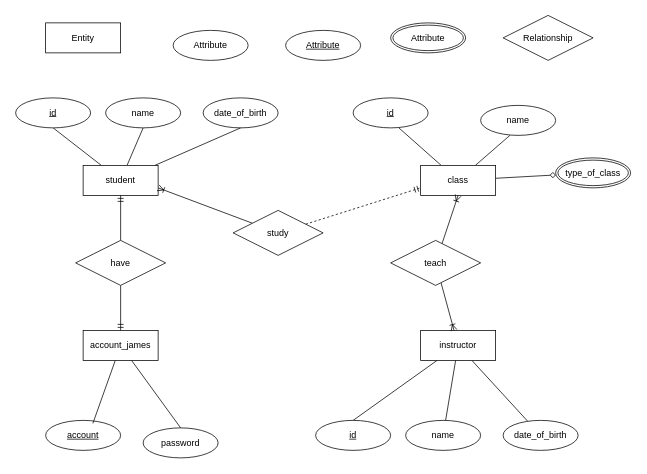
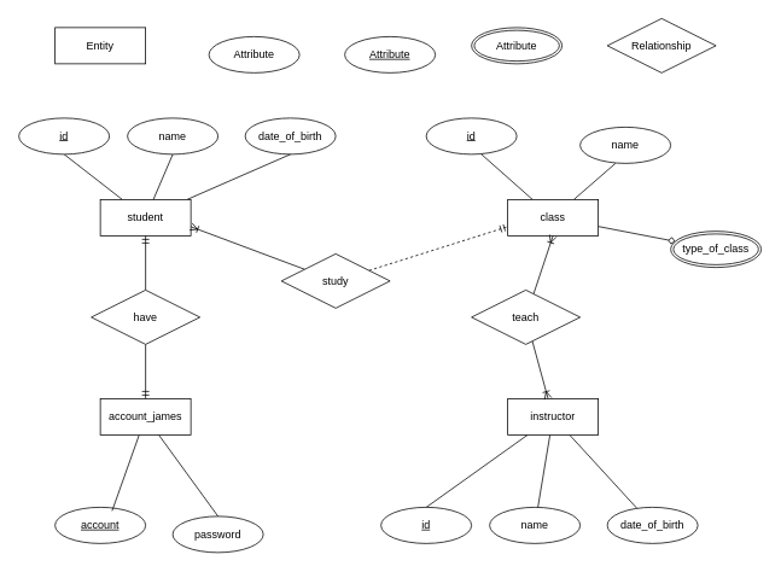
  <mxCell id="0" />
  <mxCell id="1" parent="0" />
  <mxCell id="2" value="Entity" style="whiteSpace=wrap;html=1;align=center;" parent="1" vertex="1"><mxGeometry x="60" y="30" width="100" height="40" as="geometry" /></mxCell>
  <mxCell id="3" value="account" style="ellipse;whiteSpace=wrap;html=1;align=center;fontStyle=4;" parent="1" vertex="1"><mxGeometry x="60" y="560" width="100" height="40" as="geometry" /></mxCell>
  <mxCell id="4" value="Relationship" style="shape=rhombus;perimeter=rhombusPerimeter;whiteSpace=wrap;html=1;align=center;" parent="1" vertex="1"><mxGeometry x="670" y="20" width="120" height="60" as="geometry" /></mxCell>
  <mxCell id="5" value="Attribute" style="ellipse;shape=doubleEllipse;margin=3;whiteSpace=wrap;html=1;align=center;" parent="1" vertex="1"><mxGeometry x="520" y="30" width="100" height="40" as="geometry" /></mxCell>
  <mxCell id="6" value="date_of_birth" style="ellipse;whiteSpace=wrap;html=1;align=center;" parent="1" vertex="1"><mxGeometry x="270" y="130" width="100" height="40" as="geometry" /></mxCell>
  <mxCell id="7" style="rounded=0;orthogonalLoop=1;jettySize=auto;html=1;entryX=0.5;entryY=1;entryDx=0;entryDy=0;endArrow=none;endFill=0;" edge="1" parent="1" source="10" target="22"><mxGeometry relative="1" as="geometry" /></mxCell>
  <mxCell id="8" style="edgeStyle=none;rounded=0;orthogonalLoop=1;jettySize=auto;html=1;entryX=0.5;entryY=1;entryDx=0;entryDy=0;endArrow=none;endFill=0;" edge="1" parent="1" source="10" target="23"><mxGeometry relative="1" as="geometry" /></mxCell>
  <mxCell id="9" style="edgeStyle=none;rounded=0;orthogonalLoop=1;jettySize=auto;html=1;entryX=0.5;entryY=1;entryDx=0;entryDy=0;endArrow=none;endFill=0;" edge="1" parent="1" source="10" target="6"><mxGeometry relative="1" as="geometry" /></mxCell>
  <mxCell id="10" value="student" style="whiteSpace=wrap;html=1;align=center;" vertex="1" parent="1"><mxGeometry x="110" y="220" width="100" height="40" as="geometry" /></mxCell>
  <mxCell id="11" style="edgeStyle=none;rounded=0;orthogonalLoop=1;jettySize=auto;html=1;entryX=0.61;entryY=1;entryDx=0;entryDy=0;entryPerimeter=0;endArrow=none;endFill=0;" edge="1" parent="1" source="14" target="25"><mxGeometry relative="1" as="geometry" /></mxCell>
  <mxCell id="12" style="edgeStyle=none;rounded=0;orthogonalLoop=1;jettySize=auto;html=1;entryX=0.39;entryY=1;entryDx=0;entryDy=0;entryPerimeter=0;endArrow=none;endFill=0;" edge="1" parent="1" source="14" target="26"><mxGeometry relative="1" as="geometry" /></mxCell>
  <mxCell id="13" style="edgeStyle=none;rounded=0;orthogonalLoop=1;jettySize=auto;html=1;endArrow=diamond;endFill=0;" edge="1" parent="1" source="14" target="41"><mxGeometry relative="1" as="geometry" /></mxCell>
  <mxCell id="14" value="class" style="whiteSpace=wrap;html=1;align=center;" vertex="1" parent="1"><mxGeometry x="560" y="220" width="100" height="40" as="geometry" /></mxCell>
  <mxCell id="15" style="edgeStyle=none;rounded=0;orthogonalLoop=1;jettySize=auto;html=1;entryX=0.63;entryY=0.1;entryDx=0;entryDy=0;entryPerimeter=0;endArrow=none;endFill=0;" edge="1" parent="1" source="17" target="3"><mxGeometry relative="1" as="geometry" /></mxCell>
  <mxCell id="16" style="edgeStyle=none;rounded=0;orthogonalLoop=1;jettySize=auto;html=1;entryX=0.5;entryY=0;entryDx=0;entryDy=0;endArrow=none;endFill=0;" edge="1" parent="1" source="17" target="31"><mxGeometry relative="1" as="geometry" /></mxCell>
  <mxCell id="17" value="account_james" style="whiteSpace=wrap;html=1;align=center;" vertex="1" parent="1"><mxGeometry x="110" y="440" width="100" height="40" as="geometry" /></mxCell>
  <mxCell id="18" style="edgeStyle=none;rounded=0;orthogonalLoop=1;jettySize=auto;html=1;entryX=0.5;entryY=0;entryDx=0;entryDy=0;endArrow=none;endFill=0;" edge="1" parent="1" source="21" target="28"><mxGeometry relative="1" as="geometry" /></mxCell>
  <mxCell id="19" style="edgeStyle=none;rounded=0;orthogonalLoop=1;jettySize=auto;html=1;endArrow=none;endFill=0;" edge="1" parent="1" source="21" target="29"><mxGeometry relative="1" as="geometry" /></mxCell>
  <mxCell id="20" style="edgeStyle=none;rounded=0;orthogonalLoop=1;jettySize=auto;html=1;endArrow=none;endFill=0;" edge="1" parent="1" source="21" target="27"><mxGeometry relative="1" as="geometry" /></mxCell>
  <mxCell id="21" value="instructor" style="whiteSpace=wrap;html=1;align=center;" vertex="1" parent="1"><mxGeometry x="560" y="440" width="100" height="40" as="geometry" /></mxCell>
  <mxCell id="22" value="id" style="ellipse;whiteSpace=wrap;html=1;align=center;fontStyle=4;" vertex="1" parent="1"><mxGeometry y="130" width="100" height="40" as="geometry" x="20" /></mxCell>
  <mxCell id="23" value="name" style="ellipse;whiteSpace=wrap;html=1;align=center;" vertex="1" parent="1"><mxGeometry x="140" y="130" width="100" height="40" as="geometry" /></mxCell>
  <mxCell id="24" value="Attribute" style="ellipse;whiteSpace=wrap;html=1;align=center;" vertex="1" parent="1"><mxGeometry x="230" y="40" width="100" height="40" as="geometry" /></mxCell>
  <mxCell id="25" value="id" style="ellipse;whiteSpace=wrap;html=1;align=center;fontStyle=4;" vertex="1" parent="1"><mxGeometry x="470" y="130" width="100" height="40" as="geometry" /></mxCell>
  <mxCell id="26" value="name" style="ellipse;whiteSpace=wrap;html=1;align=center;" vertex="1" parent="1"><mxGeometry x="640" y="140" width="100" height="40" as="geometry" /></mxCell>
  <mxCell id="27" value="date_of_birth" style="ellipse;whiteSpace=wrap;html=1;align=center;" vertex="1" parent="1"><mxGeometry x="670" y="560" width="100" height="40" as="geometry" /></mxCell>
  <mxCell id="28" value="id" style="ellipse;whiteSpace=wrap;html=1;align=center;fontStyle=4;" vertex="1" parent="1"><mxGeometry x="420" y="560" width="100" height="40" as="geometry" /></mxCell>
  <mxCell id="29" value="name" style="ellipse;whiteSpace=wrap;html=1;align=center;" vertex="1" parent="1"><mxGeometry x="540" y="560" width="100" height="40" as="geometry" /></mxCell>
  <mxCell id="30" value="Attribute" style="ellipse;whiteSpace=wrap;html=1;align=center;fontStyle=4;" vertex="1" parent="1"><mxGeometry x="380" y="40" width="100" height="40" as="geometry" /></mxCell>
  <mxCell id="31" value="password" style="ellipse;whiteSpace=wrap;html=1;align=center;" vertex="1" parent="1"><mxGeometry x="190" y="570" width="100" height="40" as="geometry" /></mxCell>
  <mxCell id="32" style="edgeStyle=none;rounded=0;orthogonalLoop=1;jettySize=auto;html=1;entryX=1;entryY=0.75;entryDx=0;entryDy=0;endArrow=ERoneToMany;endFill=0;" edge="1" parent="1" source="34" target="10"><mxGeometry relative="1" as="geometry" /></mxCell>
  <mxCell id="33" style="edgeStyle=none;rounded=0;orthogonalLoop=1;jettySize=auto;html=1;entryX=0;entryY=0.75;entryDx=0;entryDy=0;endArrow=ERmandOne;endFill=0;dashed=1;" edge="1" parent="1" source="34" target="14"><mxGeometry relative="1" as="geometry" /></mxCell>
  <mxCell id="34" value="study" style="shape=rhombus;perimeter=rhombusPerimeter;whiteSpace=wrap;html=1;align=center;" vertex="1" parent="1"><mxGeometry x="310" y="280" width="120" height="60" as="geometry" /></mxCell>
  <mxCell id="35" style="edgeStyle=none;rounded=0;orthogonalLoop=1;jettySize=auto;html=1;entryX=0.5;entryY=1;entryDx=0;entryDy=0;endArrow=ERmandOne;endFill=0;" edge="1" parent="1" source="37" target="10"><mxGeometry relative="1" as="geometry" /></mxCell>
  <mxCell id="36" style="edgeStyle=none;rounded=0;orthogonalLoop=1;jettySize=auto;html=1;exitX=0.5;exitY=1;exitDx=0;exitDy=0;endArrow=ERmandOne;endFill=0;" edge="1" parent="1" source="37" target="17"><mxGeometry relative="1" as="geometry" /></mxCell>
  <mxCell id="37" value="have" style="shape=rhombus;perimeter=rhombusPerimeter;whiteSpace=wrap;html=1;align=center;" vertex="1" parent="1"><mxGeometry x="100" y="320" width="120" height="60" as="geometry" /></mxCell>
  <mxCell id="38" style="edgeStyle=none;rounded=0;orthogonalLoop=1;jettySize=auto;html=1;entryX=0.5;entryY=1;entryDx=0;entryDy=0;endArrow=ERoneToMany;endFill=0;" edge="1" parent="1" source="40" target="14"><mxGeometry relative="1" as="geometry" /></mxCell>
  <mxCell id="39" style="edgeStyle=none;rounded=0;orthogonalLoop=1;jettySize=auto;html=1;endArrow=ERoneToMany;endFill=0;" edge="1" parent="1" source="40" target="21"><mxGeometry relative="1" as="geometry" /></mxCell>
  <mxCell id="40" value="teach" style="shape=rhombus;perimeter=rhombusPerimeter;whiteSpace=wrap;html=1;align=center;" vertex="1" parent="1"><mxGeometry x="520" y="320" width="120" height="60" as="geometry" /></mxCell>
- <mxCell id="41" value="type_of_class" style="ellipse;shape=doubleEllipse;margin=3;whiteSpace=wrap;html=1;align=center;" vertex="1" parent="1"><mxGeometry x="740" y="210" width="100" height="40" as="geometry" /></mxCell>
+ <mxCell id="41" value="type_of_class" style="ellipse;shape=doubleEllipse;margin=3;whiteSpace=wrap;html=1;align=center;" vertex="1" parent="1"><mxGeometry x="740" y="255" width="100" height="40" as="geometry" /></mxCell>
